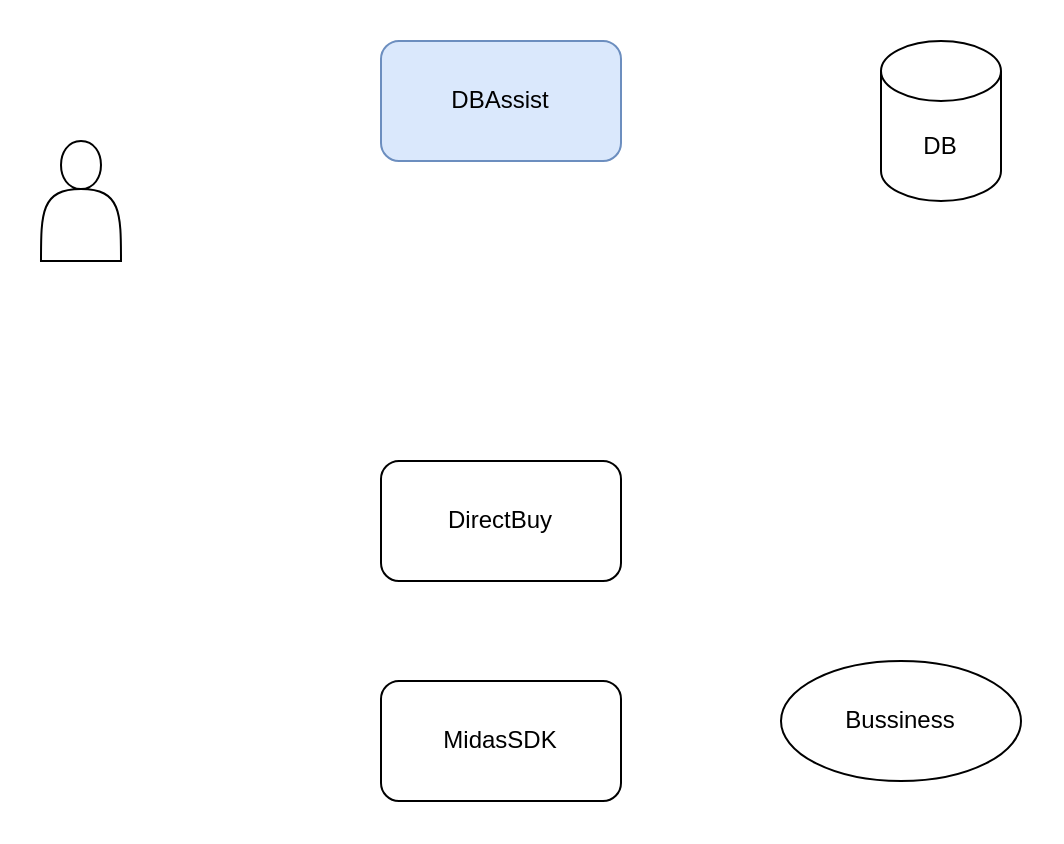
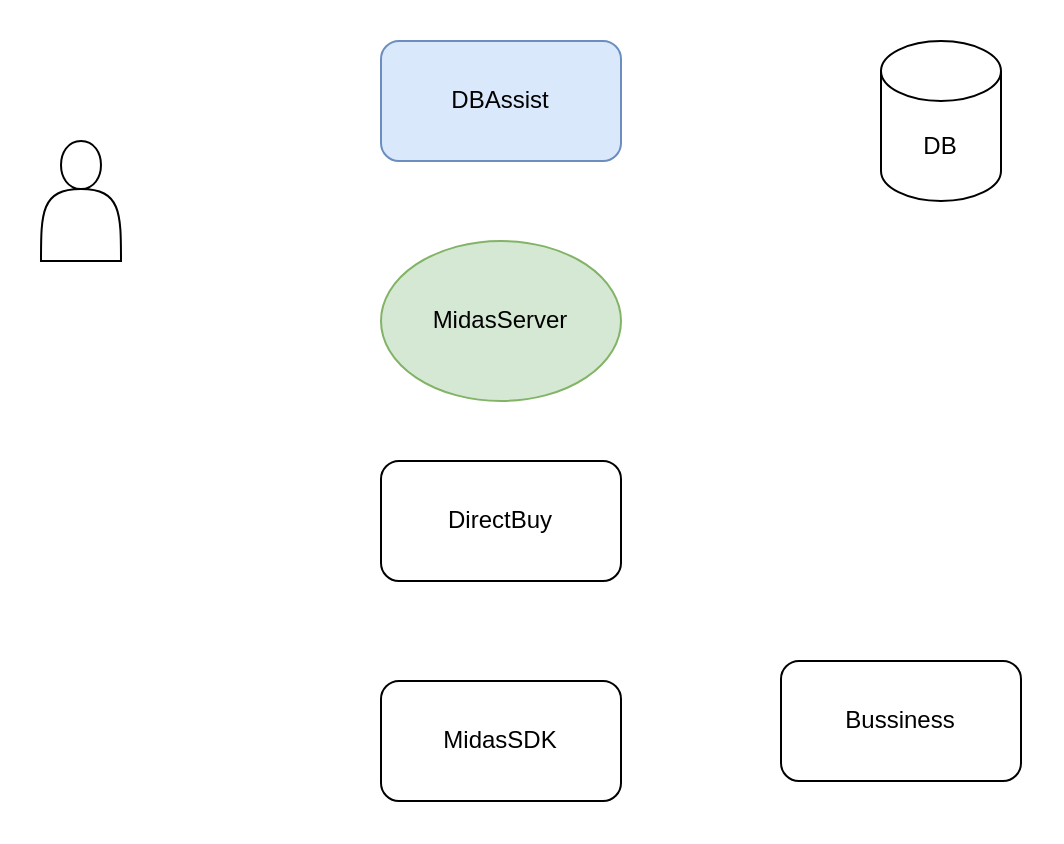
  <mxCell id="0" />
  <mxCell id="1" parent="0" />
  <mxCell id="2" value="DBAssist" style="rounded=1;whiteSpace=wrap;html=1;fillColor=#dae8fc;strokeColor=#6c8ebf;" parent="1" vertex="1"><mxGeometry x="190" y="20" width="120" height="60" as="geometry" /></mxCell>
+ <mxCell id="3" value="MidasServer" style="ellipse;whiteSpace=wrap;html=1;fillColor=#d5e8d4;strokeColor=#82b366;" parent="1" vertex="1"><mxGeometry x="190" y="120" width="120" height="80" as="geometry" /></mxCell>
  <mxCell id="4" value="DirectBuy" style="rounded=1;whiteSpace=wrap;html=1;" parent="1" vertex="1"><mxGeometry x="190" y="230" width="120" height="60" as="geometry" /></mxCell>
  <mxCell id="5" value="DB" style="shape=cylinder3;whiteSpace=wrap;html=1;boundedLbl=1;backgroundOutline=1;size=15;" parent="1" vertex="1"><mxGeometry x="440" y="20" width="60" height="80" as="geometry" /></mxCell>
  <mxCell id="6" value="MidasSDK" style="rounded=1;whiteSpace=wrap;html=1;" parent="1" vertex="1"><mxGeometry x="190" y="340" width="120" height="60" as="geometry" /></mxCell>
- <mxCell id="7" value="Bussiness" style="ellipse;whiteSpace=wrap;html=1;" parent="1" vertex="1"><mxGeometry x="390" y="330" width="120" height="60" as="geometry" /></mxCell>
+ <mxCell id="7" value="Bussiness" style="rounded=1;whiteSpace=wrap;html=1;" parent="1" vertex="1"><mxGeometry x="390" y="330" width="120" height="60" as="geometry" /></mxCell>
  <mxCell id="8" value="" style="shape=actor;whiteSpace=wrap;html=1;" parent="1" vertex="1"><mxGeometry x="20" y="70" width="40" height="60" as="geometry" /></mxCell>
